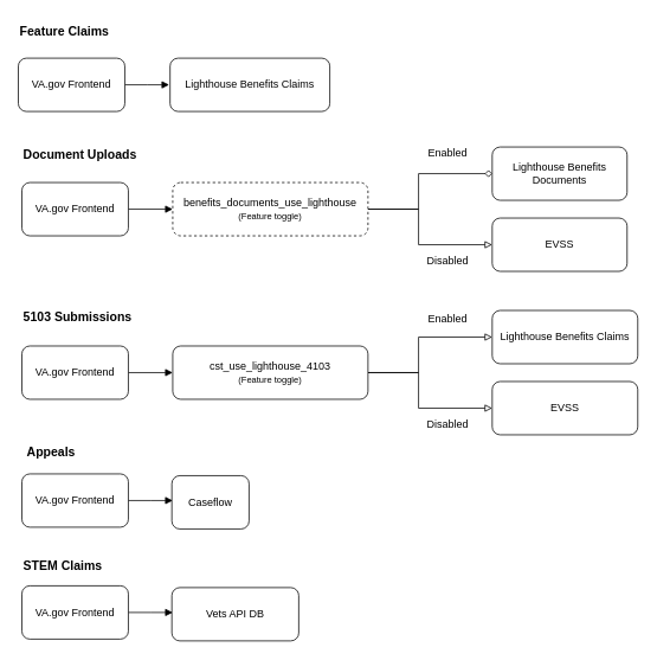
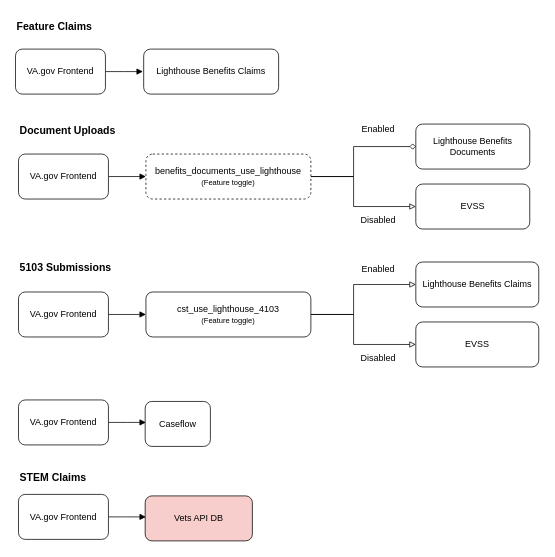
  <mxCell id="0" />
  <mxCell id="1" parent="0" />
  <mxCell id="2" value="" style="edgeStyle=orthogonalEdgeStyle;rounded=0;orthogonalLoop=1;jettySize=auto;html=1;endArrow=block;endFill=1;" parent="1" source="3" edge="1"><mxGeometry relative="1" as="geometry"><mxPoint x="190" y="95" as="targetPoint" /></mxGeometry></mxCell>
  <mxCell id="3" value="VA.gov Frontend" style="rounded=1;whiteSpace=wrap;html=1;" parent="1" vertex="1"><mxGeometry x="20" y="65" width="120" height="60" as="geometry" /></mxCell>
  <mxCell id="4" value="Lighthouse Benefits Claims" style="rounded=1;whiteSpace=wrap;html=1;" parent="1" vertex="1"><mxGeometry x="191" y="65" width="180" height="60" as="geometry" /></mxCell>
  <mxCell id="5" value="" style="edgeStyle=orthogonalEdgeStyle;rounded=0;orthogonalLoop=1;jettySize=auto;html=1;endArrow=block;endFill=1;" parent="1" source="6" target="9" edge="1"><mxGeometry relative="1" as="geometry" /></mxCell>
  <mxCell id="6" value="VA.gov Frontend" style="rounded=1;whiteSpace=wrap;html=1;" parent="1" vertex="1"><mxGeometry x="24" y="389" width="120" height="60" as="geometry" /></mxCell>
  <mxCell id="7" style="edgeStyle=orthogonalEdgeStyle;rounded=0;orthogonalLoop=1;jettySize=auto;html=1;entryX=0;entryY=0.5;entryDx=0;entryDy=0;endArrow=block;endFill=0;" parent="1" source="9" target="10" edge="1"><mxGeometry relative="1" as="geometry"><Array as="points"><mxPoint x="471" y="419" /><mxPoint x="471" y="379" /></Array></mxGeometry></mxCell>
  <mxCell id="8" style="edgeStyle=orthogonalEdgeStyle;rounded=0;orthogonalLoop=1;jettySize=auto;html=1;entryX=0;entryY=0.5;entryDx=0;entryDy=0;endArrow=block;endFill=0;" parent="1" source="9" target="11" edge="1"><mxGeometry relative="1" as="geometry"><Array as="points"><mxPoint x="471" y="419" /><mxPoint x="471" y="459" /></Array></mxGeometry></mxCell>
  <mxCell id="9" value="&lt;div&gt;cst_use_lighthouse_4103&lt;/div&gt;&lt;div&gt;&lt;font style=&quot;font-size: 10px;&quot;&gt;(Feature toggle)&lt;/font&gt;&lt;/div&gt;" style="rounded=1;whiteSpace=wrap;html=1;" parent="1" vertex="1"><mxGeometry x="194" y="389" width="220" height="60" as="geometry" /></mxCell>
  <mxCell id="10" value="Lighthouse Benefits Claims" style="rounded=1;whiteSpace=wrap;html=1;" parent="1" vertex="1"><mxGeometry x="554" y="349" width="164" height="60" as="geometry" /></mxCell>
  <mxCell id="11" value="EVSS" style="rounded=1;whiteSpace=wrap;html=1;" parent="1" vertex="1"><mxGeometry x="554" y="429" width="164" height="60" as="geometry" /></mxCell>
  <mxCell id="12" value="Enabled" style="text;html=1;align=center;verticalAlign=middle;whiteSpace=wrap;rounded=0;" parent="1" vertex="1"><mxGeometry x="474" y="344" width="60" height="30" as="geometry" /></mxCell>
  <mxCell id="13" value="Disabled" style="text;html=1;align=center;verticalAlign=middle;whiteSpace=wrap;rounded=0;" parent="1" vertex="1"><mxGeometry x="474" y="463" width="60" height="30" as="geometry" /></mxCell>
  <mxCell id="14" value="" style="edgeStyle=orthogonalEdgeStyle;rounded=0;orthogonalLoop=1;jettySize=auto;html=1;endArrow=block;endFill=1;" parent="1" source="15" edge="1"><mxGeometry relative="1" as="geometry"><mxPoint x="194" y="563" as="targetPoint" /></mxGeometry></mxCell>
  <mxCell id="15" value="VA.gov Frontend" style="rounded=1;whiteSpace=wrap;html=1;" parent="1" vertex="1"><mxGeometry x="24" y="533" width="120" height="60" as="geometry" /></mxCell>
  <mxCell id="16" value="Caseflow" style="rounded=1;whiteSpace=wrap;html=1;" parent="1" vertex="1"><mxGeometry x="193" y="535" width="87" height="60" as="geometry" /></mxCell>
  <mxCell id="17" value="" style="edgeStyle=orthogonalEdgeStyle;rounded=0;orthogonalLoop=1;jettySize=auto;html=1;endArrow=block;endFill=1;" parent="1" source="18" target="21" edge="1"><mxGeometry relative="1" as="geometry" /></mxCell>
  <mxCell id="18" value="VA.gov Frontend" style="rounded=1;whiteSpace=wrap;html=1;" parent="1" vertex="1"><mxGeometry x="24" y="205" width="120" height="60" as="geometry" /></mxCell>
  <mxCell id="19" style="edgeStyle=orthogonalEdgeStyle;rounded=0;orthogonalLoop=1;jettySize=auto;html=1;entryX=0;entryY=0.5;entryDx=0;entryDy=0;endArrow=diamond;endFill=0;" parent="1" source="21" target="22" edge="1"><mxGeometry relative="1" as="geometry"><Array as="points"><mxPoint x="471" y="235" /><mxPoint x="471" y="195" /></Array></mxGeometry></mxCell>
  <mxCell id="20" style="edgeStyle=orthogonalEdgeStyle;rounded=0;orthogonalLoop=1;jettySize=auto;html=1;entryX=0;entryY=0.5;entryDx=0;entryDy=0;endArrow=block;endFill=0;" parent="1" source="21" target="23" edge="1"><mxGeometry relative="1" as="geometry"><Array as="points"><mxPoint x="471" y="235" /><mxPoint x="471" y="275" /></Array></mxGeometry></mxCell>
  <mxCell id="21" value="&lt;div&gt;benefits_documents_use_lighthouse&lt;/div&gt;&lt;div&gt;&lt;font style=&quot;font-size: 10px;&quot;&gt;(Feature toggle)&lt;/font&gt;&lt;/div&gt;" style="rounded=1;whiteSpace=wrap;html=1;dashed=1;" parent="1" vertex="1"><mxGeometry x="194" y="205" width="220" height="60" as="geometry" /></mxCell>
  <mxCell id="22" value="Lighthouse Benefits Documents" style="rounded=1;whiteSpace=wrap;html=1;" parent="1" vertex="1"><mxGeometry x="554" y="165" width="152" height="60" as="geometry" /></mxCell>
  <mxCell id="23" value="EVSS" style="rounded=1;whiteSpace=wrap;html=1;" parent="1" vertex="1"><mxGeometry x="554" y="245" width="152" height="60" as="geometry" /></mxCell>
  <mxCell id="24" value="Enabled" style="text;html=1;align=center;verticalAlign=middle;whiteSpace=wrap;rounded=0;" parent="1" vertex="1"><mxGeometry x="474" y="157" width="60" height="30" as="geometry" /></mxCell>
  <mxCell id="25" value="Disabled" style="text;html=1;align=center;verticalAlign=middle;whiteSpace=wrap;rounded=0;" parent="1" vertex="1"><mxGeometry x="474" y="279" width="60" height="30" as="geometry" /></mxCell>
  <mxCell id="26" value="Feature Claims" style="text;html=1;align=left;verticalAlign=middle;whiteSpace=wrap;rounded=0;fontSize=14;fontStyle=1" parent="1" vertex="1"><mxGeometry x="20" y="20" width="115" height="30" as="geometry" /></mxCell>
  <mxCell id="27" value="5103 Submissions" style="text;html=1;align=left;verticalAlign=middle;whiteSpace=wrap;rounded=0;fontSize=14;fontStyle=1" parent="1" vertex="1"><mxGeometry x="24" y="342" width="134" height="30" as="geometry" /></mxCell>
- <mxCell id="28" value="Appeals" style="text;html=1;align=left;verticalAlign=middle;whiteSpace=wrap;rounded=0;fontSize=14;fontStyle=1" parent="1" vertex="1"><mxGeometry x="28" y="493" width="63" height="30" as="geometry" /></mxCell>
  <mxCell id="29" value="STEM Claims" style="text;html=1;align=left;verticalAlign=middle;whiteSpace=wrap;rounded=0;fontSize=14;fontStyle=1" parent="1" vertex="1"><mxGeometry x="24" y="621" width="99" height="30" as="geometry" /></mxCell>
  <mxCell id="30" value="Document Uploads" style="text;html=1;align=left;verticalAlign=middle;whiteSpace=wrap;rounded=0;fontSize=14;fontStyle=1" parent="1" vertex="1"><mxGeometry x="24" y="159" width="139" height="30" as="geometry" /></mxCell>
  <mxCell id="31" value="" style="edgeStyle=orthogonalEdgeStyle;rounded=0;orthogonalLoop=1;jettySize=auto;html=1;endArrow=block;endFill=1;" parent="1" source="32" edge="1"><mxGeometry relative="1" as="geometry"><mxPoint x="194" y="689" as="targetPoint" /></mxGeometry></mxCell>
  <mxCell id="32" value="VA.gov Frontend" style="rounded=1;whiteSpace=wrap;html=1;" parent="1" vertex="1"><mxGeometry x="24" y="659" width="120" height="60" as="geometry" /></mxCell>
- <mxCell id="33" value="Vets API DB" style="rounded=1;whiteSpace=wrap;html=1;" parent="1" vertex="1"><mxGeometry x="193" y="661" width="143" height="60" as="geometry" /></mxCell>
+ <mxCell id="33" value="Vets API DB" style="rounded=1;whiteSpace=wrap;html=1;fillColor=#f8cecc;" parent="1" vertex="1"><mxGeometry x="193" y="661" width="143" height="60" as="geometry" /></mxCell>
